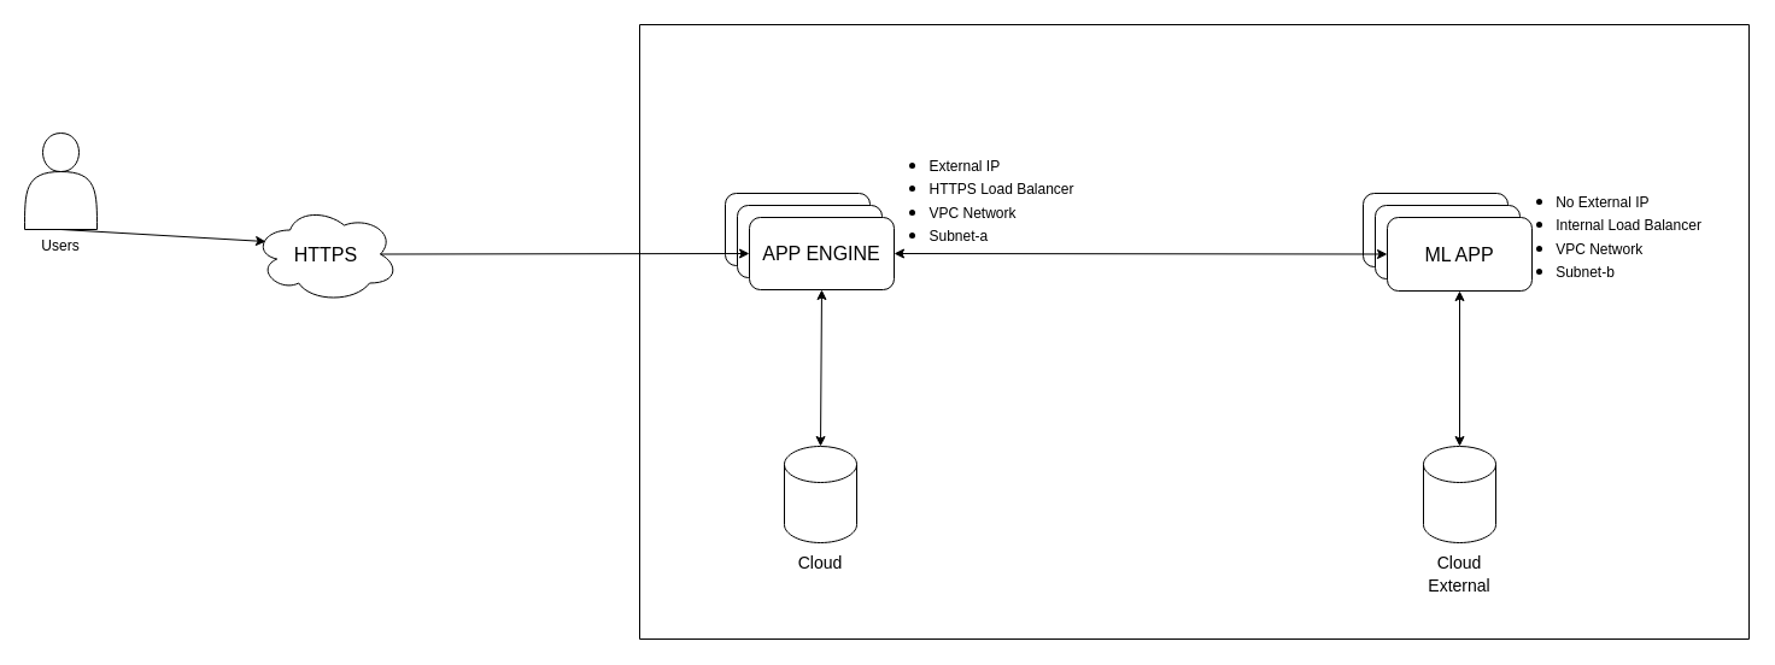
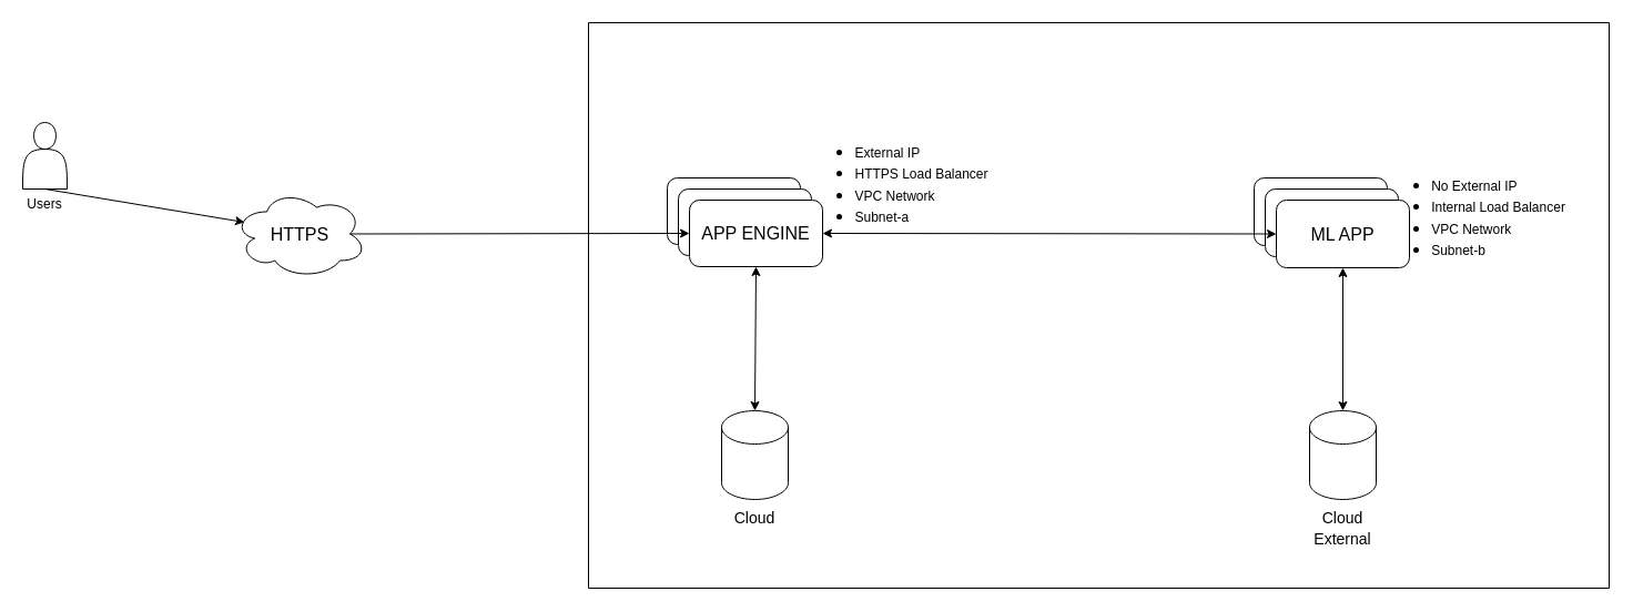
  <mxCell id="0" />
  <mxCell id="1" parent="0" />
- <mxCell id="2" value="Users" style="shape=actor;whiteSpace=wrap;html=1;labelPosition=center;verticalLabelPosition=bottom;align=center;verticalAlign=top;" vertex="1" parent="1"><mxGeometry x="20" y="110" width="60" height="80" as="geometry" /></mxCell>
+ <mxCell id="2" value="Users" style="shape=actor;whiteSpace=wrap;html=1;labelPosition=center;verticalLabelPosition=bottom;align=center;verticalAlign=top;" vertex="1" parent="1"><mxGeometry x="20" y="110" width="40" height="60" as="geometry" /></mxCell>
  <mxCell id="3" value="" style="swimlane;startSize=0;spacingTop=4;spacingLeft=4;spacingBottom=4;spacingRight=4;" vertex="1" parent="1"><mxGeometry x="530" width="920" height="510" as="geometry" y="20"><mxRectangle x="220" y="-20" width="50" height="40" as="alternateBounds" /></mxGeometry></mxCell>
  <mxCell id="4" value="&lt;font style=&quot;font-size: 14px&quot;&gt;Cloud&lt;/font&gt;" style="shape=cylinder3;whiteSpace=wrap;html=1;boundedLbl=1;backgroundOutline=1;size=15;fontSize=16;labelPosition=center;verticalLabelPosition=bottom;align=center;verticalAlign=top;" vertex="1" parent="3"><mxGeometry x="120" y="350" width="60" height="80" as="geometry" /></mxCell>
  <mxCell id="5" value="APP ENGINE" style="rounded=1;whiteSpace=wrap;html=1;fontSize=16;" vertex="1" parent="3"><mxGeometry x="71" y="140" width="120" height="60" as="geometry" /></mxCell>
  <mxCell id="6" value="&lt;font style=&quot;font-size: 14px&quot;&gt;Cloud External&lt;/font&gt;" style="shape=cylinder3;whiteSpace=wrap;html=1;boundedLbl=1;backgroundOutline=1;size=15;fontSize=16;labelPosition=center;verticalLabelPosition=bottom;align=center;verticalAlign=top;" vertex="1" parent="3"><mxGeometry x="650" y="350" width="60" height="80" as="geometry" /></mxCell>
  <mxCell id="7" value="ML APP" style="rounded=1;whiteSpace=wrap;html=1;fontSize=16;" vertex="1" parent="3"><mxGeometry x="600" y="140" width="120" height="61" as="geometry" /></mxCell>
  <mxCell id="8" value="ML APP" style="rounded=1;whiteSpace=wrap;html=1;fontSize=16;" vertex="1" parent="3"><mxGeometry x="610" y="150" width="120" height="61" as="geometry" /></mxCell>
  <mxCell id="9" value="ML APP" style="rounded=1;whiteSpace=wrap;html=1;fontSize=16;" vertex="1" parent="3"><mxGeometry x="620" y="160" width="120" height="61" as="geometry" /></mxCell>
  <mxCell id="10" value="" style="endArrow=classic;startArrow=classic;html=1;fontSize=16;entryX=0.5;entryY=1;entryDx=0;entryDy=0;exitX=0.5;exitY=0;exitDx=0;exitDy=0;exitPerimeter=0;" edge="1" parent="3" source="6" target="9"><mxGeometry width="50" height="50" relative="1" as="geometry"><mxPoint x="680" y="290" as="sourcePoint" /><mxPoint x="480" y="160" as="targetPoint" /><Array as="points" /></mxGeometry></mxCell>
  <mxCell id="11" value="&lt;div style=&quot;text-align: left&quot;&gt;&lt;ul&gt;&lt;li&gt;&lt;span style=&quot;font-size: 12px&quot;&gt;No External IP&amp;nbsp;&lt;/span&gt;&lt;/li&gt;&lt;li&gt;&lt;span style=&quot;font-size: 12px&quot;&gt;Internal Load Balancer&lt;/span&gt;&lt;/li&gt;&lt;li&gt;&lt;span style=&quot;font-size: 12px&quot;&gt;VPC Network&lt;/span&gt;&lt;/li&gt;&lt;li&gt;&lt;span style=&quot;font-size: 12px&quot;&gt;Subnet-b&lt;/span&gt;&lt;/li&gt;&lt;/ul&gt;&lt;/div&gt;" style="text;html=1;align=center;verticalAlign=middle;resizable=0;points=[];autosize=1;strokeColor=none;fontSize=16;" vertex="1" parent="3"><mxGeometry x="710" y="115" width="180" height="120" as="geometry" /></mxCell>
  <mxCell id="12" value="&lt;ul&gt;&lt;li style=&quot;text-align: left&quot;&gt;&lt;font style=&quot;font-size: 12px&quot;&gt;External IP&amp;nbsp;&lt;/font&gt;&lt;/li&gt;&lt;li style=&quot;text-align: left&quot;&gt;&lt;span style=&quot;font-size: 12px&quot;&gt;HTTPS Load Balancer&lt;/span&gt;&lt;/li&gt;&lt;li style=&quot;text-align: left&quot;&gt;&lt;span style=&quot;font-size: 12px&quot;&gt;VPC Network&amp;nbsp;&lt;/span&gt;&lt;/li&gt;&lt;li style=&quot;text-align: left&quot;&gt;&lt;span style=&quot;font-size: 12px&quot;&gt;Subnet-a&lt;/span&gt;&lt;/li&gt;&lt;/ul&gt;" style="text;html=1;align=center;verticalAlign=middle;resizable=0;points=[];autosize=1;strokeColor=none;fontSize=16;" vertex="1" parent="3"><mxGeometry x="190" y="85" width="180" height="120" as="geometry" /></mxCell>
  <mxCell id="13" value="HTTPS" style="ellipse;shape=cloud;whiteSpace=wrap;html=1;fontSize=16;" vertex="1" parent="1"><mxGeometry x="210" y="170.5" width="120" height="80" as="geometry" /></mxCell>
  <mxCell id="14" value="APP ENGINE" style="rounded=1;whiteSpace=wrap;html=1;fontSize=16;" vertex="1" parent="1"><mxGeometry x="611" y="170" width="120" height="60" as="geometry" /></mxCell>
  <mxCell id="15" value="APP ENGINE" style="rounded=1;whiteSpace=wrap;html=1;fontSize=16;" vertex="1" parent="1"><mxGeometry x="621" y="180" width="120" height="60" as="geometry" /></mxCell>
  <mxCell id="16" value="" style="endArrow=classic;startArrow=classic;html=1;fontSize=16;entryX=0;entryY=0.5;entryDx=0;entryDy=0;exitX=1;exitY=0.5;exitDx=0;exitDy=0;" edge="1" parent="1" source="15" target="9"><mxGeometry width="50" height="50" relative="1" as="geometry"><mxPoint x="740" y="430" as="sourcePoint" /><mxPoint x="790" y="380" as="targetPoint" /></mxGeometry></mxCell>
  <mxCell id="17" value="" style="endArrow=classic;html=1;fontSize=16;entryX=0;entryY=0.5;entryDx=0;entryDy=0;exitX=0.875;exitY=0.5;exitDx=0;exitDy=0;exitPerimeter=0;" edge="1" parent="1" source="13" target="15"><mxGeometry width="50" height="50" relative="1" as="geometry"><mxPoint x="350" y="210" as="sourcePoint" /><mxPoint x="380" y="280" as="targetPoint" /></mxGeometry></mxCell>
  <mxCell id="18" value="" style="endArrow=classic;html=1;fontSize=16;exitX=0.5;exitY=1;exitDx=0;exitDy=0;" edge="1" parent="1" source="2"><mxGeometry width="50" height="50" relative="1" as="geometry"><mxPoint x="330" y="330" as="sourcePoint" /><mxPoint x="220" y="200" as="targetPoint" /></mxGeometry></mxCell>
  <mxCell id="19" value="" style="endArrow=classic;startArrow=classic;html=1;fontSize=16;exitX=0.5;exitY=0;exitDx=0;exitDy=0;exitPerimeter=0;entryX=0.5;entryY=1;entryDx=0;entryDy=0;" edge="1" parent="1" source="4" target="15"><mxGeometry width="50" height="50" relative="1" as="geometry"><mxPoint x="683.5" y="310" as="sourcePoint" /><mxPoint x="670" y="250" as="targetPoint" /><Array as="points" /></mxGeometry></mxCell>
